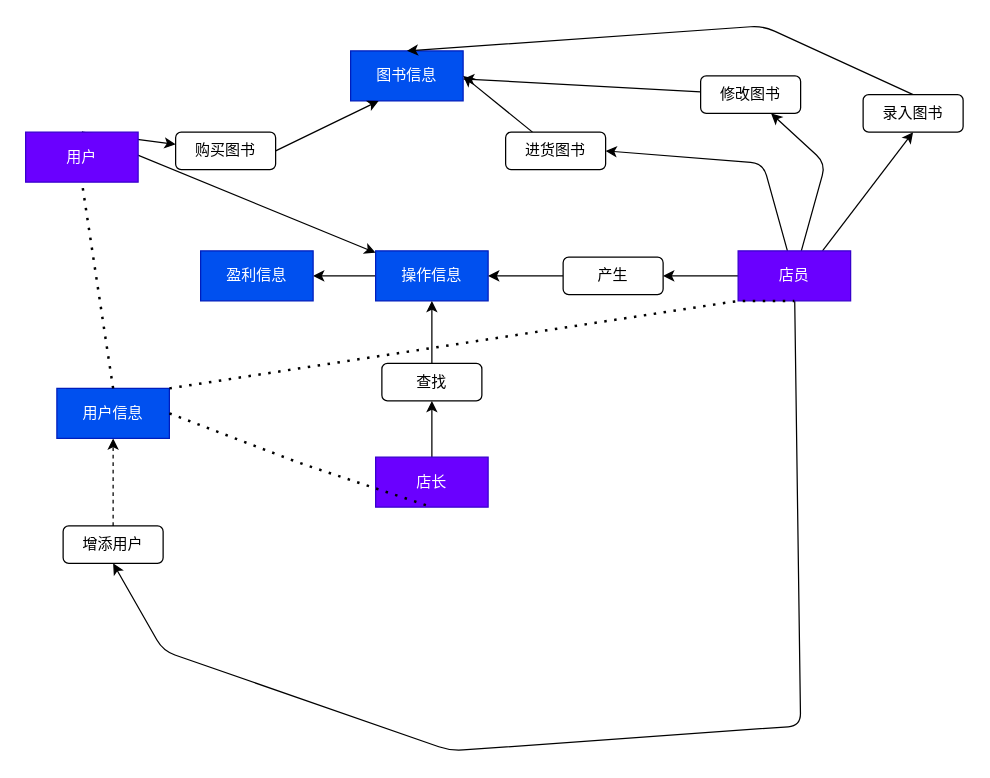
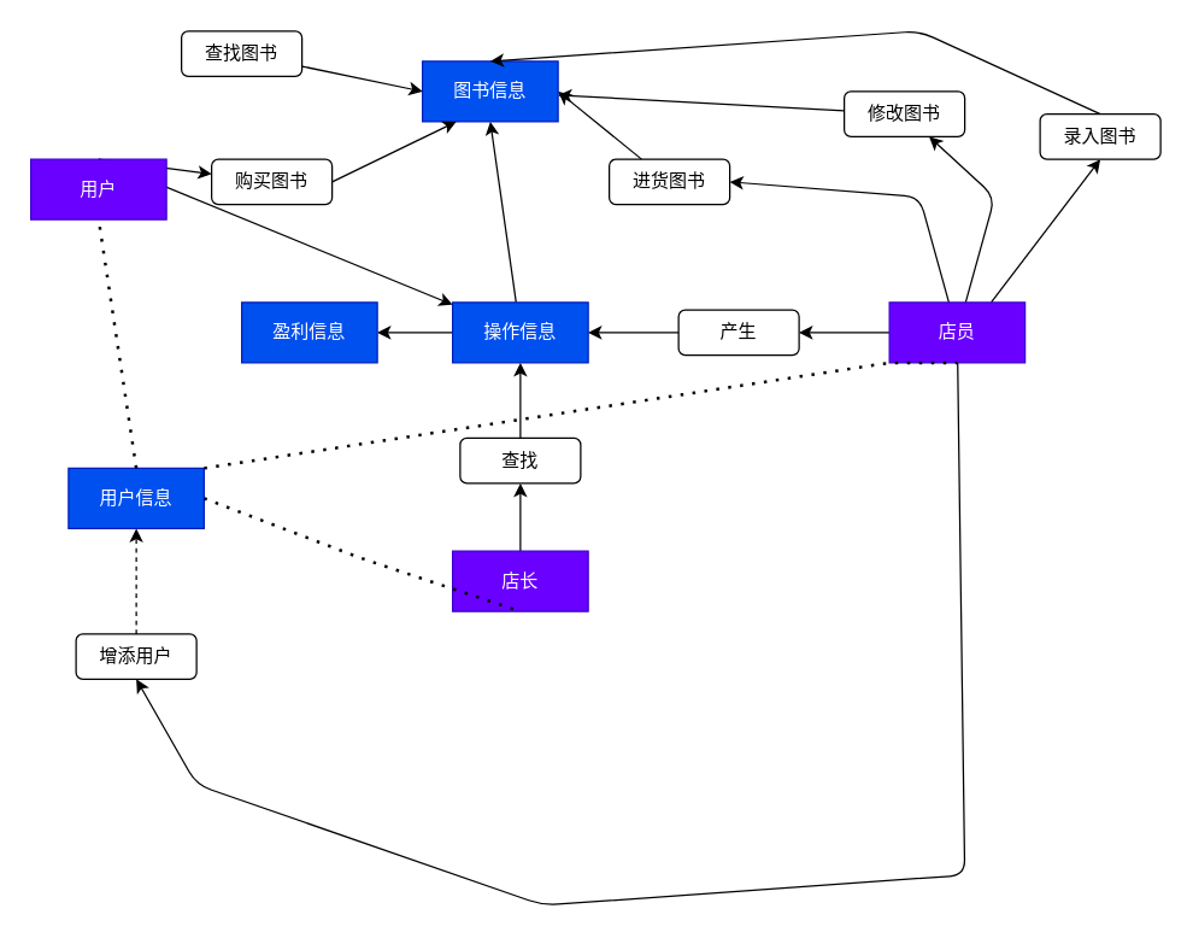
  <mxCell id="0" />
  <mxCell id="1" parent="0" />
  <mxCell id="2" value="图书信息" style="rounded=0;whiteSpace=wrap;html=1;fillColor=#0050ef;fontColor=#ffffff;strokeColor=#001DBC;fontFamily=Verdana;" parent="1" vertex="1"><mxGeometry x="280" y="40" width="90" height="40" as="geometry" /></mxCell>
+ <mxCell id="3" style="edgeStyle=none;html=1;entryX=0.5;entryY=1;entryDx=0;entryDy=0;fontFamily=Verdana;" edge="1" parent="1" source="5" target="2"><mxGeometry relative="1" as="geometry" /></mxCell>
  <mxCell id="4" style="edgeStyle=none;html=1;fontFamily=Verdana;" edge="1" parent="1" source="5"><mxGeometry relative="1" as="geometry"><mxPoint x="250" y="220" as="targetPoint" /></mxGeometry></mxCell>
  <mxCell id="5" value="操作信息" style="rounded=0;whiteSpace=wrap;html=1;fillColor=#0050ef;fontColor=#ffffff;strokeColor=#001DBC;fontFamily=Verdana;" vertex="1" parent="1"><mxGeometry x="300" y="200" width="90" height="40" as="geometry" /></mxCell>
  <mxCell id="6" style="edgeStyle=none;html=1;exitX=0.5;exitY=0;exitDx=0;exitDy=0;fontFamily=Verdana;" edge="1" parent="1" source="8" target="5"><mxGeometry relative="1" as="geometry" /></mxCell>
  <mxCell id="7" style="edgeStyle=none;html=1;exitX=0.5;exitY=0;exitDx=0;exitDy=0;fontFamily=Verdana;" edge="1" parent="1" source="8" target="12"><mxGeometry relative="1" as="geometry" /></mxCell>
  <mxCell id="8" value="用户" style="rounded=0;whiteSpace=wrap;html=1;fontFamily=Verdana;fillColor=#6a00ff;fontColor=#ffffff;strokeColor=#3700CC;" vertex="1" parent="1"><mxGeometry x="20" y="105" width="90" height="40" as="geometry" /></mxCell>
+ <mxCell id="9" style="edgeStyle=none;html=1;entryX=0;entryY=0.5;entryDx=0;entryDy=0;fontFamily=Verdana;" edge="1" parent="1" source="10" target="2"><mxGeometry relative="1" as="geometry" /></mxCell>
+ <mxCell id="10" value="查找图书" style="rounded=1;whiteSpace=wrap;html=1;fontFamily=Verdana;" vertex="1" parent="1"><mxGeometry x="120" y="20" width="80" height="30" as="geometry" /></mxCell>
  <mxCell id="11" style="edgeStyle=none;html=1;exitX=1;exitY=0.5;exitDx=0;exitDy=0;entryX=0.25;entryY=1;entryDx=0;entryDy=0;fontFamily=Verdana;" edge="1" parent="1" source="12" target="2"><mxGeometry relative="1" as="geometry" /></mxCell>
  <mxCell id="12" value="购买图书" style="rounded=1;whiteSpace=wrap;html=1;fontFamily=Verdana;" vertex="1" parent="1"><mxGeometry x="140" y="105" width="80" height="30" as="geometry" /></mxCell>
  <mxCell id="13" style="edgeStyle=none;html=1;entryX=0.5;entryY=1;entryDx=0;entryDy=0;fontFamily=Verdana;" edge="1" parent="1" source="14" target="16"><mxGeometry relative="1" as="geometry" /></mxCell>
  <mxCell id="14" value="店长" style="rounded=0;whiteSpace=wrap;html=1;fontFamily=Verdana;fillColor=#6a00ff;fontColor=#ffffff;strokeColor=#3700CC;" vertex="1" parent="1"><mxGeometry x="300" y="365" width="90" height="40" as="geometry" /></mxCell>
  <mxCell id="15" style="edgeStyle=none;html=1;fontFamily=Verdana;" edge="1" parent="1" source="16" target="5"><mxGeometry relative="1" as="geometry" /></mxCell>
  <mxCell id="16" value="查找" style="rounded=1;whiteSpace=wrap;html=1;fontFamily=Verdana;" vertex="1" parent="1"><mxGeometry x="305" y="290" width="80" height="30" as="geometry" /></mxCell>
  <mxCell id="17" value="盈利信息" style="rounded=0;whiteSpace=wrap;html=1;fillColor=#0050ef;fontColor=#ffffff;strokeColor=#001DBC;fontFamily=Verdana;" vertex="1" parent="1"><mxGeometry x="160" y="200" width="90" height="40" as="geometry" /></mxCell>
  <mxCell id="18" style="edgeStyle=none;html=1;fontFamily=Verdana;" edge="1" parent="1" source="23" target="25"><mxGeometry relative="1" as="geometry" /></mxCell>
  <mxCell id="19" style="edgeStyle=none;html=1;fontFamily=Verdana;entryX=1;entryY=0.5;entryDx=0;entryDy=0;" edge="1" parent="1" source="23" target="27"><mxGeometry relative="1" as="geometry"><mxPoint x="635" y="120" as="targetPoint" /><Array as="points"><mxPoint x="610" y="130" /></Array></mxGeometry></mxCell>
  <mxCell id="20" style="edgeStyle=none;html=1;fontFamily=Verdana;" edge="1" parent="1" source="23" target="29"><mxGeometry relative="1" as="geometry"><Array as="points"><mxPoint x="660" y="130" /></Array></mxGeometry></mxCell>
  <mxCell id="21" style="edgeStyle=none;html=1;exitX=0.75;exitY=0;exitDx=0;exitDy=0;entryX=0.5;entryY=1;entryDx=0;entryDy=0;fontFamily=Verdana;" edge="1" parent="1" source="23" target="31"><mxGeometry relative="1" as="geometry" /></mxCell>
  <mxCell id="22" style="edgeStyle=none;html=1;fontFamily=Verdana;entryX=0.5;entryY=1;entryDx=0;entryDy=0;" edge="1" parent="1" source="23" target="33"><mxGeometry relative="1" as="geometry"><mxPoint x="370" y="624.63" as="targetPoint" /><Array as="points"><mxPoint x="640" y="580" /><mxPoint x="360" y="600" /><mxPoint x="130" y="520" /></Array></mxGeometry></mxCell>
  <mxCell id="23" value="店员" style="rounded=0;whiteSpace=wrap;html=1;fontFamily=Verdana;fillColor=#6a00ff;fontColor=#ffffff;strokeColor=#3700CC;" vertex="1" parent="1"><mxGeometry x="590" y="200" width="90" height="40" as="geometry" /></mxCell>
  <mxCell id="24" style="edgeStyle=none;html=1;fontFamily=Verdana;" edge="1" parent="1" source="25" target="5"><mxGeometry relative="1" as="geometry" /></mxCell>
  <mxCell id="25" value="产生" style="rounded=1;whiteSpace=wrap;html=1;fontFamily=Verdana;" vertex="1" parent="1"><mxGeometry x="450" y="205" width="80" height="30" as="geometry" /></mxCell>
  <mxCell id="26" style="edgeStyle=none;html=1;entryX=1;entryY=0.5;entryDx=0;entryDy=0;fontFamily=Verdana;" edge="1" parent="1" source="27" target="2"><mxGeometry relative="1" as="geometry" /></mxCell>
  <mxCell id="27" value="进货图书" style="rounded=1;whiteSpace=wrap;html=1;fontFamily=Verdana;" vertex="1" parent="1"><mxGeometry x="404" y="105" width="80" height="30" as="geometry" /></mxCell>
  <mxCell id="28" style="edgeStyle=none;html=1;fontFamily=Verdana;" edge="1" parent="1" source="29" target="2"><mxGeometry relative="1" as="geometry" /></mxCell>
  <mxCell id="29" value="修改图书" style="rounded=1;whiteSpace=wrap;html=1;fontFamily=Verdana;" vertex="1" parent="1"><mxGeometry x="560" y="60" width="80" height="30" as="geometry" /></mxCell>
  <mxCell id="30" style="edgeStyle=none;html=1;exitX=0.5;exitY=0;exitDx=0;exitDy=0;fontFamily=Verdana;entryX=0.5;entryY=0;entryDx=0;entryDy=0;" edge="1" parent="1" source="31" target="2"><mxGeometry relative="1" as="geometry"><mxPoint x="460" y="20" as="targetPoint" /><Array as="points"><mxPoint x="610" y="20" /></Array></mxGeometry></mxCell>
  <mxCell id="31" value="录入图书" style="rounded=1;whiteSpace=wrap;html=1;fontFamily=Verdana;" vertex="1" parent="1"><mxGeometry x="690" y="75" width="80" height="30" as="geometry" /></mxCell>
  <mxCell id="32" style="edgeStyle=none;html=1;exitX=0.5;exitY=0;exitDx=0;exitDy=0;fontFamily=Verdana;dashed=1;" edge="1" parent="1" source="33" target="34"><mxGeometry relative="1" as="geometry" /></mxCell>
  <mxCell id="33" value="增添用户" style="rounded=1;whiteSpace=wrap;html=1;fontFamily=Verdana;" vertex="1" parent="1"><mxGeometry x="50" y="420" width="80" height="30" as="geometry" /></mxCell>
  <mxCell id="34" value="用户信息" style="rounded=0;whiteSpace=wrap;html=1;fillColor=#0050ef;fontColor=#ffffff;strokeColor=#001DBC;fontFamily=Verdana;" vertex="1" parent="1"><mxGeometry x="45" y="310" width="90" height="40" as="geometry" /></mxCell>
  <mxCell id="35" value="" style="endArrow=none;dashed=1;html=1;dashPattern=1 3;strokeWidth=2;fontFamily=Verdana;entryX=0.5;entryY=1;entryDx=0;entryDy=0;" edge="1" parent="1" target="8"><mxGeometry width="50" height="50" relative="1" as="geometry"><mxPoint x="90" y="310" as="sourcePoint" /><mxPoint x="140" y="260" as="targetPoint" /></mxGeometry></mxCell>
  <mxCell id="36" value="" style="endArrow=none;dashed=1;html=1;dashPattern=1 3;strokeWidth=2;fontFamily=Verdana;exitX=1;exitY=0;exitDx=0;exitDy=0;entryX=0.5;entryY=1;entryDx=0;entryDy=0;" edge="1" parent="1" source="34" target="23"><mxGeometry width="50" height="50" relative="1" as="geometry"><mxPoint x="100" y="320" as="sourcePoint" /><mxPoint x="150" y="230" as="targetPoint" /><Array as="points"><mxPoint x="590" y="240" /></Array></mxGeometry></mxCell>
  <mxCell id="37" value="" style="endArrow=none;dashed=1;html=1;dashPattern=1 3;strokeWidth=2;fontFamily=Verdana;exitX=1;exitY=0.5;exitDx=0;exitDy=0;entryX=0.5;entryY=1;entryDx=0;entryDy=0;" edge="1" parent="1" source="34" target="14"><mxGeometry width="50" height="50" relative="1" as="geometry"><mxPoint x="370" y="565" as="sourcePoint" /><mxPoint x="350" y="390" as="targetPoint" /><Array as="points"><mxPoint x="240" y="370" /></Array></mxGeometry></mxCell>
